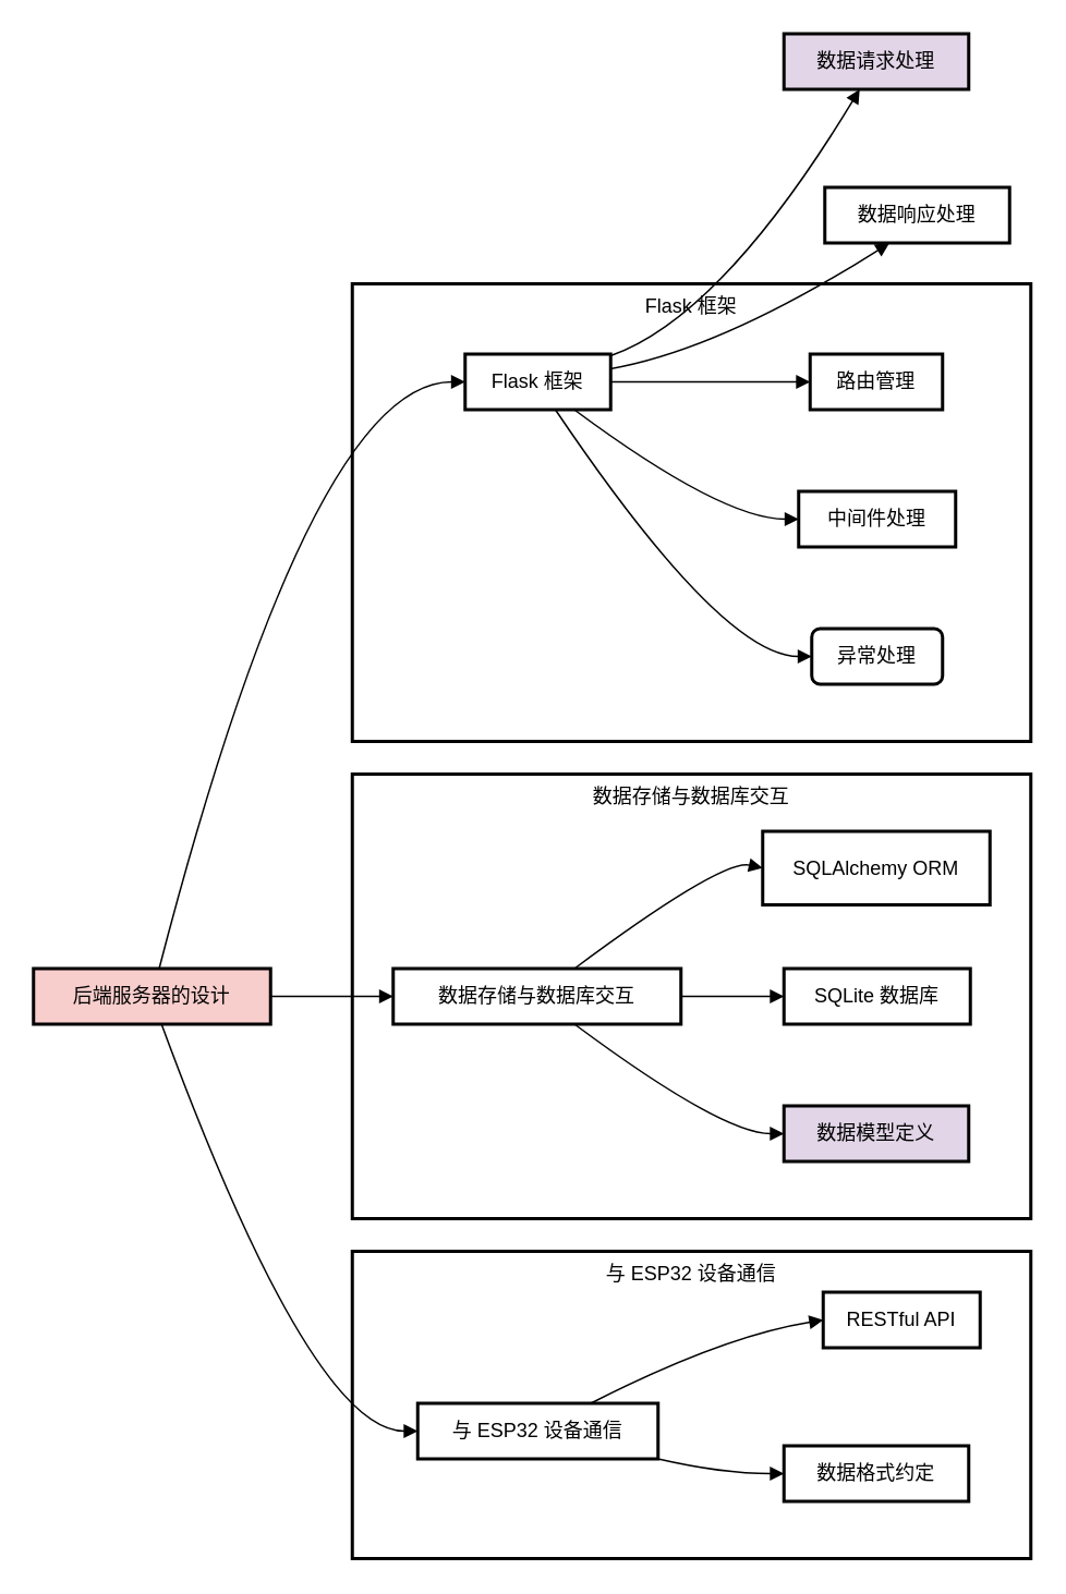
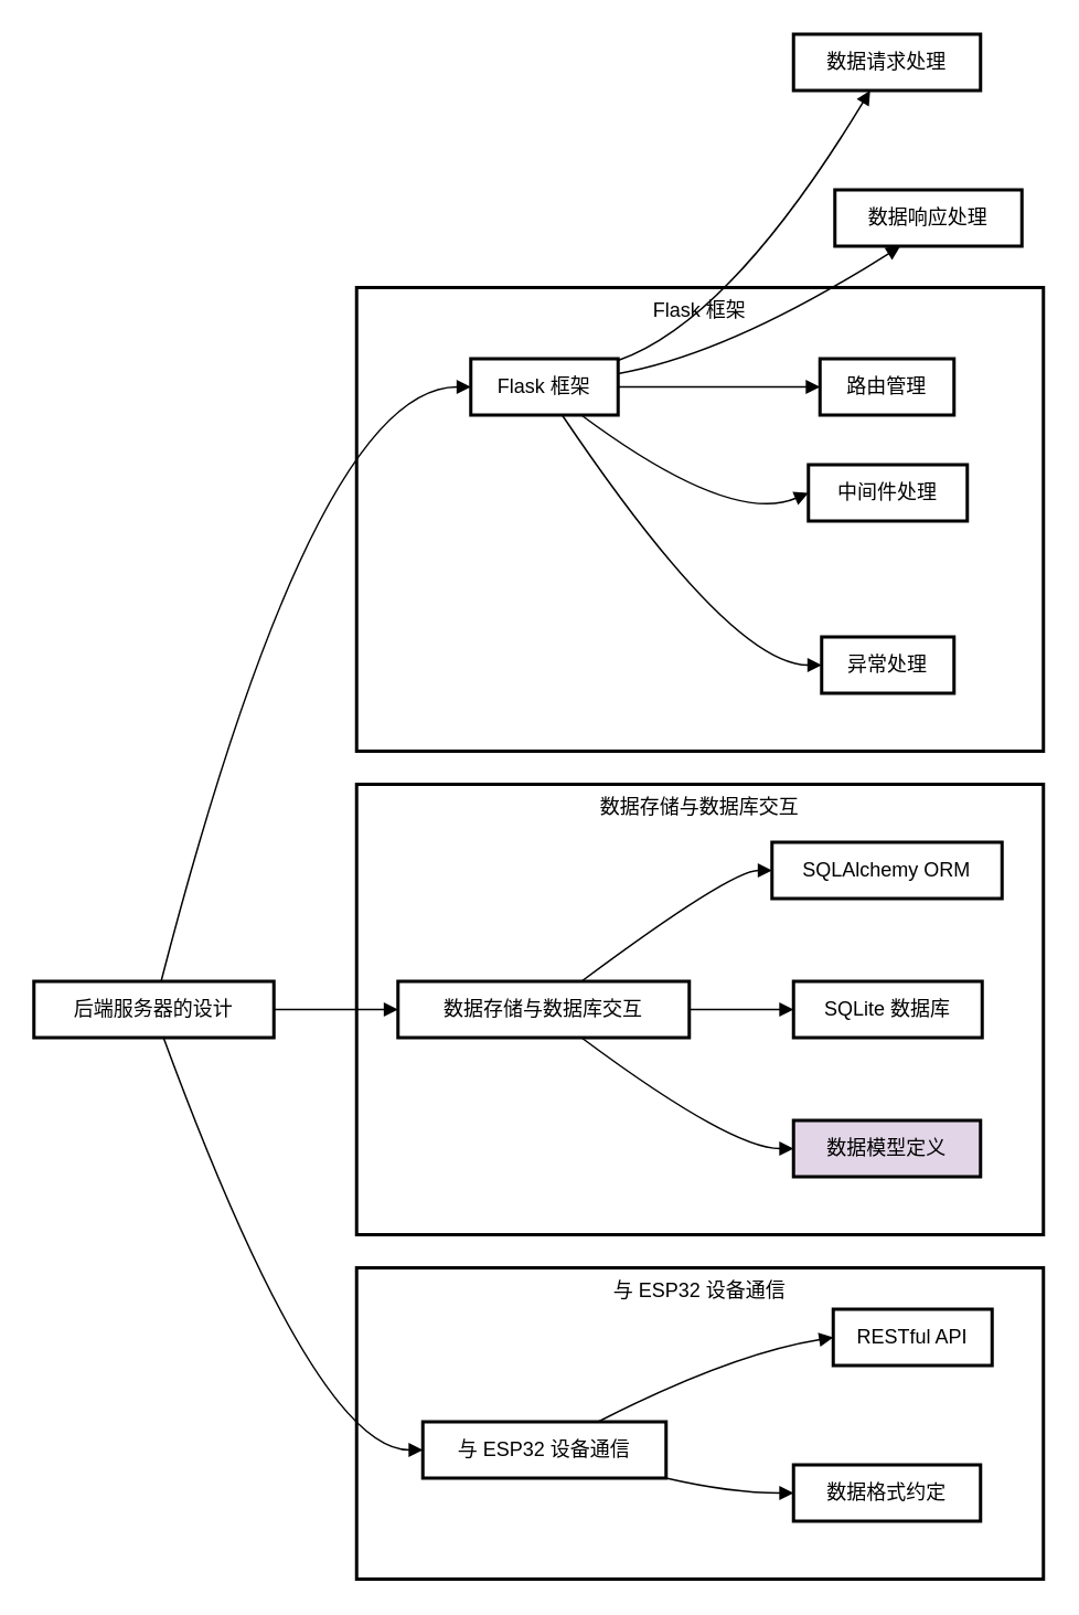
  <mxCell id="0" />
  <mxCell id="1" parent="0" />
  <mxCell id="2" value="与 ESP32 设备通信" style="whiteSpace=wrap;strokeWidth=2;verticalAlign=top;" vertex="1" parent="1"><mxGeometry x="215" y="765" width="415" height="188" as="geometry" /></mxCell>
  <mxCell id="3" value="RESTful API" style="whiteSpace=wrap;strokeWidth=2;" vertex="1" parent="1"><mxGeometry x="503" y="790" width="96" height="34" as="geometry" /></mxCell>
  <mxCell id="4" value="与 ESP32 设备通信" style="whiteSpace=wrap;strokeWidth=2;" vertex="1" parent="1"><mxGeometry x="255" y="858" width="147" height="34" as="geometry" /></mxCell>
  <mxCell id="5" value="数据格式约定" style="whiteSpace=wrap;strokeWidth=2;" vertex="1" parent="1"><mxGeometry x="479" y="884" width="113" height="34" as="geometry" /></mxCell>
  <mxCell id="6" value="数据存储与数据库交互" style="whiteSpace=wrap;strokeWidth=2;verticalAlign=top;" vertex="1" parent="1"><mxGeometry x="215" y="473" width="415" height="272" as="geometry" /></mxCell>
- <mxCell id="7" value="SQLAlchemy ORM" style="whiteSpace=wrap;strokeWidth=2;" vertex="1" parent="1"><mxGeometry x="466" y="508" width="139" height="45" as="geometry" /></mxCell>
+ <mxCell id="7" value="SQLAlchemy ORM" style="whiteSpace=wrap;strokeWidth=2;" vertex="1" parent="1"><mxGeometry x="466" y="508" width="139" height="34" as="geometry" /></mxCell>
  <mxCell id="8" value="数据存储与数据库交互" style="whiteSpace=wrap;strokeWidth=2;" vertex="1" parent="1"><mxGeometry x="240" y="592" width="176" height="34" as="geometry" /></mxCell>
  <mxCell id="9" value="SQLite 数据库" style="whiteSpace=wrap;strokeWidth=2;" vertex="1" parent="1"><mxGeometry x="479" y="592" width="114" height="34" as="geometry" /></mxCell>
  <mxCell id="10" value="数据模型定义" style="whiteSpace=wrap;strokeWidth=2;fillColor=#e1d5e7;" vertex="1" parent="1"><mxGeometry x="479" y="676" width="113" height="34" as="geometry" /></mxCell>
  <mxCell id="11" value="Flask 框架" style="whiteSpace=wrap;strokeWidth=2;verticalAlign=top;" vertex="1" parent="1"><mxGeometry x="215" y="173" width="415" height="280" as="geometry" /></mxCell>
  <mxCell id="12" value="路由管理" style="whiteSpace=wrap;strokeWidth=2;" vertex="1" parent="1"><mxGeometry x="495" y="216" width="81" height="34" as="geometry" /></mxCell>
  <mxCell id="13" value="Flask 框架" style="whiteSpace=wrap;strokeWidth=2;" vertex="1" parent="1"><mxGeometry x="284" y="216" width="89" height="34" as="geometry" /></mxCell>
- <mxCell id="14" value="中间件处理" style="whiteSpace=wrap;strokeWidth=2;" vertex="1" parent="1"><mxGeometry x="488" y="300" width="96" height="34" as="geometry" /></mxCell>
- <mxCell id="15" value="异常处理" style="whiteSpace=wrap;strokeWidth=2;rounded=1;" vertex="1" parent="1"><mxGeometry x="496" y="384" width="80" height="34" as="geometry" /></mxCell>
- <mxCell id="16" value="后端服务器的设计" style="whiteSpace=wrap;strokeWidth=2;fillColor=#f8cecc;" vertex="1" parent="1"><mxGeometry y="592" width="145" height="34" as="geometry" x="20" /></mxCell>
- <mxCell id="17" value="数据请求处理" style="whiteSpace=wrap;strokeWidth=2;fillColor=#e1d5e7;" vertex="1" parent="1"><mxGeometry x="479" width="113" height="34" as="geometry" y="20" /></mxCell>
+ <mxCell id="14" value="中间件处理" style="whiteSpace=wrap;strokeWidth=2;" vertex="1" parent="1"><mxGeometry x="488" y="280" width="96" height="34" as="geometry" /></mxCell>
+ <mxCell id="15" value="异常处理" style="whiteSpace=wrap;strokeWidth=2;" vertex="1" parent="1"><mxGeometry x="496" y="384" width="80" height="34" as="geometry" /></mxCell>
+ <mxCell id="16" value="后端服务器的设计" style="whiteSpace=wrap;strokeWidth=2;" vertex="1" parent="1"><mxGeometry y="592" width="145" height="34" as="geometry" x="20" /></mxCell>
+ <mxCell id="17" value="数据请求处理" style="whiteSpace=wrap;strokeWidth=2;" vertex="1" parent="1"><mxGeometry x="479" width="113" height="34" as="geometry" y="20" /></mxCell>
  <mxCell id="18" value="数据响应处理" style="whiteSpace=wrap;strokeWidth=2;" vertex="1" parent="1"><mxGeometry x="504" y="114" width="113" height="34" as="geometry" /></mxCell>
  <mxCell id="19" value="" style="curved=1;startArrow=none;endArrow=block;exitX=0.53;exitY=0;entryX=-0.01;entryY=0.5;" edge="1" parent="1" source="16" target="13"><mxGeometry relative="1" as="geometry"><Array as="points"><mxPoint x="190" y="233" /></Array></mxGeometry></mxCell>
  <mxCell id="20" value="" style="curved=1;startArrow=none;endArrow=block;exitX=0.99;exitY=0.04;entryX=0.41;entryY=1;" edge="1" parent="1" source="13" target="17"><mxGeometry relative="1" as="geometry"><Array as="points"><mxPoint x="441" y="193" /></Array></mxGeometry></mxCell>
  <mxCell id="21" value="" style="curved=1;startArrow=none;endArrow=block;exitX=0.99;exitY=0.27;entryX=0.35;entryY=1;" edge="1" parent="1" source="13" target="18"><mxGeometry relative="1" as="geometry"><Array as="points"><mxPoint x="441" y="213" /></Array></mxGeometry></mxCell>
  <mxCell id="22" value="" style="curved=1;startArrow=none;endArrow=block;exitX=1;exitY=0.5;entryX=0;entryY=0.5;" edge="1" parent="1" source="16" target="8"><mxGeometry relative="1" as="geometry"><Array as="points" /></mxGeometry></mxCell>
  <mxCell id="23" value="" style="curved=1;startArrow=none;endArrow=block;exitX=0.54;exitY=1;entryX=0;entryY=0.5;" edge="1" parent="1" source="16" target="4"><mxGeometry relative="1" as="geometry"><Array as="points"><mxPoint x="190" y="875" /></Array></mxGeometry></mxCell>
  <mxCell id="24" value="" style="curved=1;startArrow=none;endArrow=block;exitX=0.99;exitY=0.5;entryX=0;entryY=0.5;" edge="1" parent="1" source="13" target="12"><mxGeometry relative="1" as="geometry"><Array as="points" /></mxGeometry></mxCell>
  <mxCell id="25" value="" style="curved=1;startArrow=none;endArrow=block;exitX=0.75;exitY=1;entryX=0;entryY=0.5;" edge="1" parent="1" source="13" target="14"><mxGeometry relative="1" as="geometry"><Array as="points"><mxPoint x="441" y="317" /></Array></mxGeometry></mxCell>
  <mxCell id="26" value="" style="curved=1;startArrow=none;endArrow=block;exitX=0.62;exitY=1;entryX=0;entryY=0.5;" edge="1" parent="1" source="13" target="15"><mxGeometry relative="1" as="geometry"><Array as="points"><mxPoint x="441" y="401" /></Array></mxGeometry></mxCell>
  <mxCell id="27" value="" style="curved=1;startArrow=none;endArrow=block;exitX=0.63;exitY=0;entryX=0;entryY=0.5;" edge="1" parent="1" source="8" target="7"><mxGeometry relative="1" as="geometry"><Array as="points"><mxPoint x="441" y="525" /></Array></mxGeometry></mxCell>
  <mxCell id="28" value="" style="curved=1;startArrow=none;endArrow=block;exitX=1;exitY=0.5;entryX=0;entryY=0.5;" edge="1" parent="1" source="8" target="9"><mxGeometry relative="1" as="geometry"><Array as="points" /></mxGeometry></mxCell>
  <mxCell id="29" value="" style="curved=1;startArrow=none;endArrow=block;exitX=0.63;exitY=1;entryX=0;entryY=0.5;" edge="1" parent="1" source="8" target="10"><mxGeometry relative="1" as="geometry"><Array as="points"><mxPoint x="441" y="693" /></Array></mxGeometry></mxCell>
  <mxCell id="30" value="" style="curved=1;startArrow=none;endArrow=block;exitX=0.72;exitY=0;entryX=0;entryY=0.5;" edge="1" parent="1" source="4" target="3"><mxGeometry relative="1" as="geometry"><Array as="points"><mxPoint x="441" y="817" /></Array></mxGeometry></mxCell>
  <mxCell id="31" value="" style="curved=1;startArrow=none;endArrow=block;exitX=1;exitY=1;entryX=0;entryY=0.5;" edge="1" parent="1" source="4" target="5"><mxGeometry relative="1" as="geometry"><Array as="points"><mxPoint x="441" y="901" /></Array></mxGeometry></mxCell>
